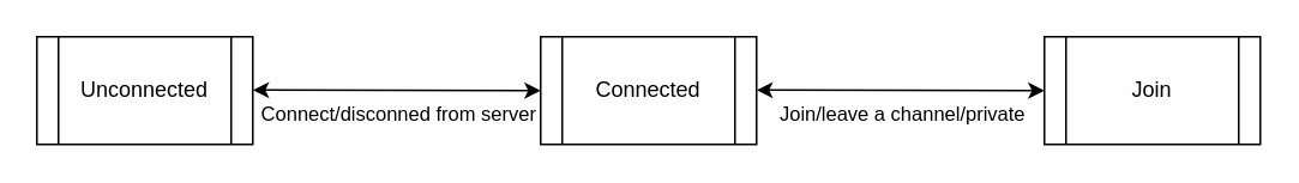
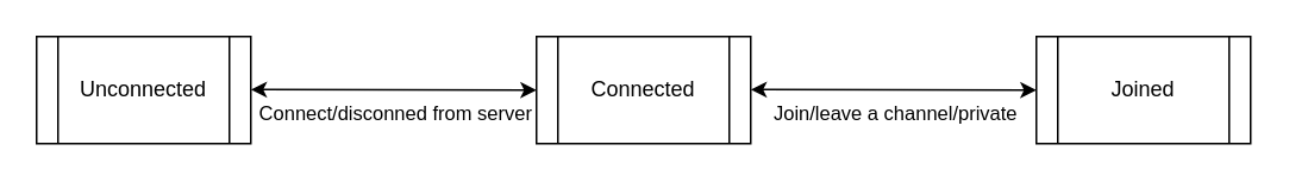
  <mxCell id="0" />
  <mxCell id="1" parent="0" />
  <mxCell id="2" value="Unconnected" style="shape=process;whiteSpace=wrap;html=1;backgroundOutline=1;" vertex="1" parent="1"><mxGeometry x="20" y="20" width="120" height="60" as="geometry" /></mxCell>
  <mxCell id="3" value="" style="endArrow=classic;startArrow=classic;html=1;rounded=0;exitX=1;exitY=0.5;exitDx=0;exitDy=0;" edge="1" parent="1"><mxGeometry width="50" height="50" relative="1" as="geometry"><mxPoint x="140" y="49.71" as="sourcePoint" /><mxPoint x="300" y="50" as="targetPoint" /></mxGeometry></mxCell>
  <mxCell id="4" value="Connect/disconned from server&lt;div&gt;&lt;br&gt;&lt;/div&gt;" style="edgeLabel;html=1;align=center;verticalAlign=middle;resizable=0;points=[];" vertex="1" connectable="0" parent="3"><mxGeometry x="-0.211" y="2" relative="1" as="geometry"><mxPoint x="17" y="22" as="offset" /></mxGeometry></mxCell>
  <mxCell id="5" value="Connected" style="shape=process;whiteSpace=wrap;html=1;backgroundOutline=1;" vertex="1" parent="1"><mxGeometry x="300" y="20" width="120" height="60" as="geometry" /></mxCell>
  <mxCell id="6" value="" style="endArrow=classic;startArrow=classic;html=1;rounded=0;exitX=1;exitY=0.5;exitDx=0;exitDy=0;" edge="1" parent="1"><mxGeometry width="50" height="50" relative="1" as="geometry"><mxPoint x="420" y="49.71" as="sourcePoint" /><mxPoint x="580" y="50" as="targetPoint" /></mxGeometry></mxCell>
  <mxCell id="7" value="Join/leave a channel/private&lt;div&gt;&lt;br&gt;&lt;/div&gt;" style="edgeLabel;html=1;align=center;verticalAlign=middle;resizable=0;points=[];" vertex="1" connectable="0" parent="6"><mxGeometry x="-0.211" y="2" relative="1" as="geometry"><mxPoint x="17" y="22" as="offset" /></mxGeometry></mxCell>
- <mxCell id="8" value="Join" style="shape=process;whiteSpace=wrap;html=1;backgroundOutline=1;" vertex="1" parent="1"><mxGeometry x="580" y="20" width="120" height="60" as="geometry" /></mxCell>
+ <mxCell id="8" value="Joined" style="shape=process;whiteSpace=wrap;html=1;backgroundOutline=1;" vertex="1" parent="1"><mxGeometry x="580" y="20" width="120" height="60" as="geometry" /></mxCell>
